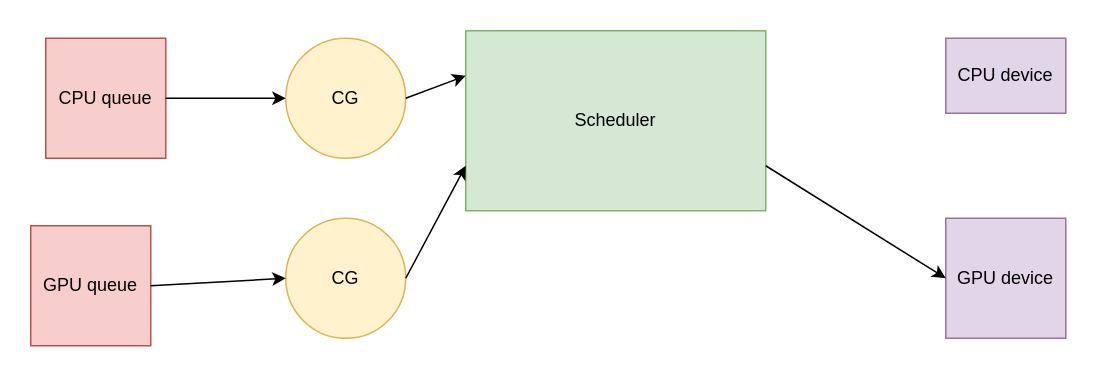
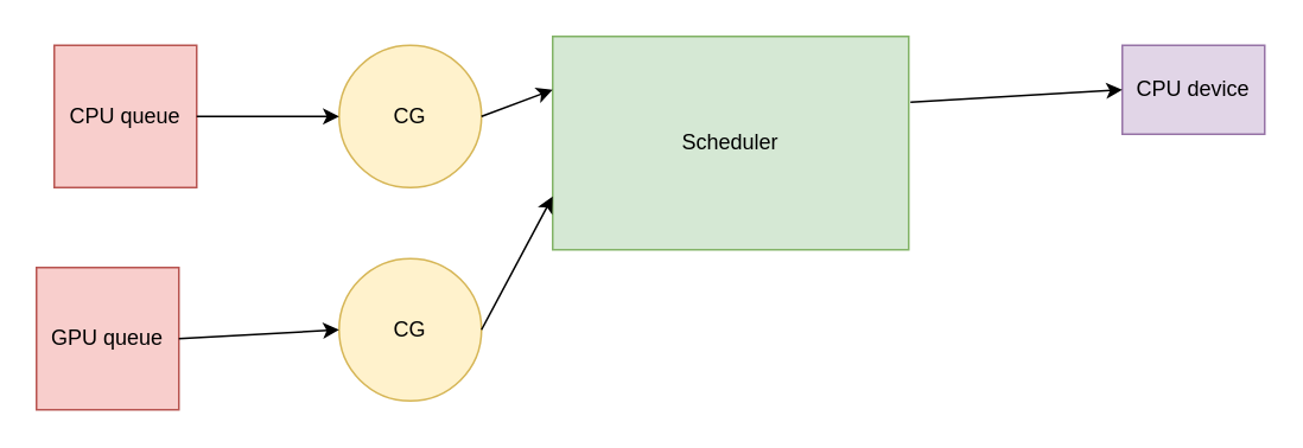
  <mxCell id="0" />
  <mxCell id="1" parent="0" />
  <mxCell id="2" value="Scheduler" style="rounded=0;whiteSpace=wrap;html=1;fillColor=#d5e8d4;strokeColor=#82b366;" parent="1" vertex="1"><mxGeometry x="310" y="20" width="200" height="120" as="geometry" /></mxCell>
  <mxCell id="3" value="CPU device" style="rounded=0;whiteSpace=wrap;html=1;fillColor=#e1d5e7;strokeColor=#9673a6;" parent="1" vertex="1"><mxGeometry x="630" y="25" width="80" height="50" as="geometry" /></mxCell>
  <mxCell id="4" value="CG" style="ellipse;whiteSpace=wrap;html=1;fillColor=#fff2cc;strokeColor=#d6b656;" parent="1" vertex="1"><mxGeometry x="190" y="25" width="80" height="80" as="geometry" /></mxCell>
  <mxCell id="5" value="CPU queue" style="rounded=0;whiteSpace=wrap;html=1;fillColor=#f8cecc;strokeColor=#b85450;" parent="1" vertex="1"><mxGeometry x="30" y="25" width="80" height="80" as="geometry" /></mxCell>
  <mxCell id="6" value="" style="endArrow=classic;html=1;exitX=1;exitY=0.5;exitDx=0;exitDy=0;entryX=0;entryY=0.5;entryDx=0;entryDy=0;" parent="1" source="5" target="4" edge="1"><mxGeometry width="50" height="50" relative="1" as="geometry"><mxPoint x="380" y="385" as="sourcePoint" /><mxPoint x="430" y="335" as="targetPoint" /></mxGeometry></mxCell>
  <mxCell id="7" value="" style="endArrow=classic;html=1;exitX=1;exitY=0.5;exitDx=0;exitDy=0;entryX=0;entryY=0.25;entryDx=0;entryDy=0;" parent="1" source="4" target="2" edge="1"><mxGeometry width="50" height="50" relative="1" as="geometry"><mxPoint x="220" y="135" as="sourcePoint" /><mxPoint x="300" y="135" as="targetPoint" /></mxGeometry></mxCell>
- <mxCell id="9" value="GPU device" style="rounded=0;whiteSpace=wrap;html=1;fillColor=#e1d5e7;strokeColor=#9673a6;" parent="1" vertex="1"><mxGeometry x="630" y="145" width="80" height="80" as="geometry" /></mxCell>
- <mxCell id="10" value="" style="endArrow=classic;html=1;exitX=1;exitY=0.75;exitDx=0;exitDy=0;entryX=0;entryY=0.5;entryDx=0;entryDy=0;" parent="1" source="2" target="9" edge="1"><mxGeometry width="50" height="50" relative="1" as="geometry"><mxPoint x="560" y="135" as="sourcePoint" /><mxPoint x="640" y="75" as="targetPoint" /></mxGeometry></mxCell>
+ <mxCell id="8" value="" style="endArrow=classic;html=1;exitX=1.005;exitY=0.308;exitDx=0;exitDy=0;entryX=0;entryY=0.5;entryDx=0;entryDy=0;exitPerimeter=0;" parent="1" source="2" target="3" edge="1"><mxGeometry width="50" height="50" relative="1" as="geometry"><mxPoint x="130" y="85" as="sourcePoint" /><mxPoint x="210" y="85" as="targetPoint" /></mxGeometry></mxCell>
  <mxCell id="11" value="CG" style="ellipse;whiteSpace=wrap;html=1;fillColor=#fff2cc;strokeColor=#d6b656;" parent="1" vertex="1"><mxGeometry x="190" y="145" width="80" height="80" as="geometry" /></mxCell>
  <mxCell id="12" value="GPU queue" style="rounded=0;whiteSpace=wrap;html=1;fillColor=#f8cecc;strokeColor=#b85450;" parent="1" vertex="1"><mxGeometry x="20" y="150" width="80" height="80" as="geometry" /></mxCell>
  <mxCell id="13" value="" style="endArrow=classic;html=1;exitX=1;exitY=0.5;exitDx=0;exitDy=0;entryX=0;entryY=0.5;entryDx=0;entryDy=0;" parent="1" source="12" target="11" edge="1"><mxGeometry width="50" height="50" relative="1" as="geometry"><mxPoint x="380" y="505" as="sourcePoint" /><mxPoint x="430" y="455" as="targetPoint" /></mxGeometry></mxCell>
  <mxCell id="14" value="" style="endArrow=classic;html=1;exitX=1;exitY=0.5;exitDx=0;exitDy=0;entryX=0;entryY=0.75;entryDx=0;entryDy=0;" parent="1" source="11" target="2" edge="1"><mxGeometry width="50" height="50" relative="1" as="geometry"><mxPoint x="220" y="255" as="sourcePoint" /><mxPoint x="330" y="215" as="targetPoint" /></mxGeometry></mxCell>
